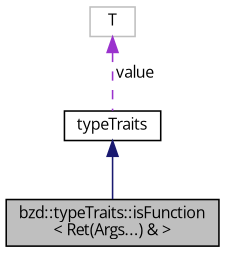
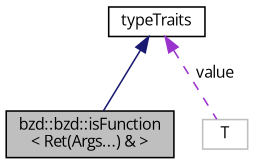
  digraph {
    fontname="Open Sans"
    node [color=black fillcolor=white fontname="Open Sans" fontsize=10 shape=record style=filled]
    edge [dir=back fontname="Open Sans" fontsize=10 labelfontname=Helvetica labelfontsize=10]
-   n1 [fillcolor=grey75 fontcolor=black height=0.2 label="bzd::typeTraits::isFunction\l\< Ret(Args...) & \>" width=0.4]
+   n1 [fillcolor=grey75 fontcolor=black height=0.2 label="bzd::bzd::isFunction\l\< Ret(Args...) & \>" width=0.4]
    n2 [height=0.2 label=typeTraits width=0.4]
    n3 [color=grey75 height=0.2 label=T width=0.4]
    n2 -> n1 [color=midnightblue style=solid]
-   n3 -> n2 [color=darkorchid3 label=" value" style=dashed]
+   n2 -> n3 [color=darkorchid3 label=" value" style=dashed]
  }
